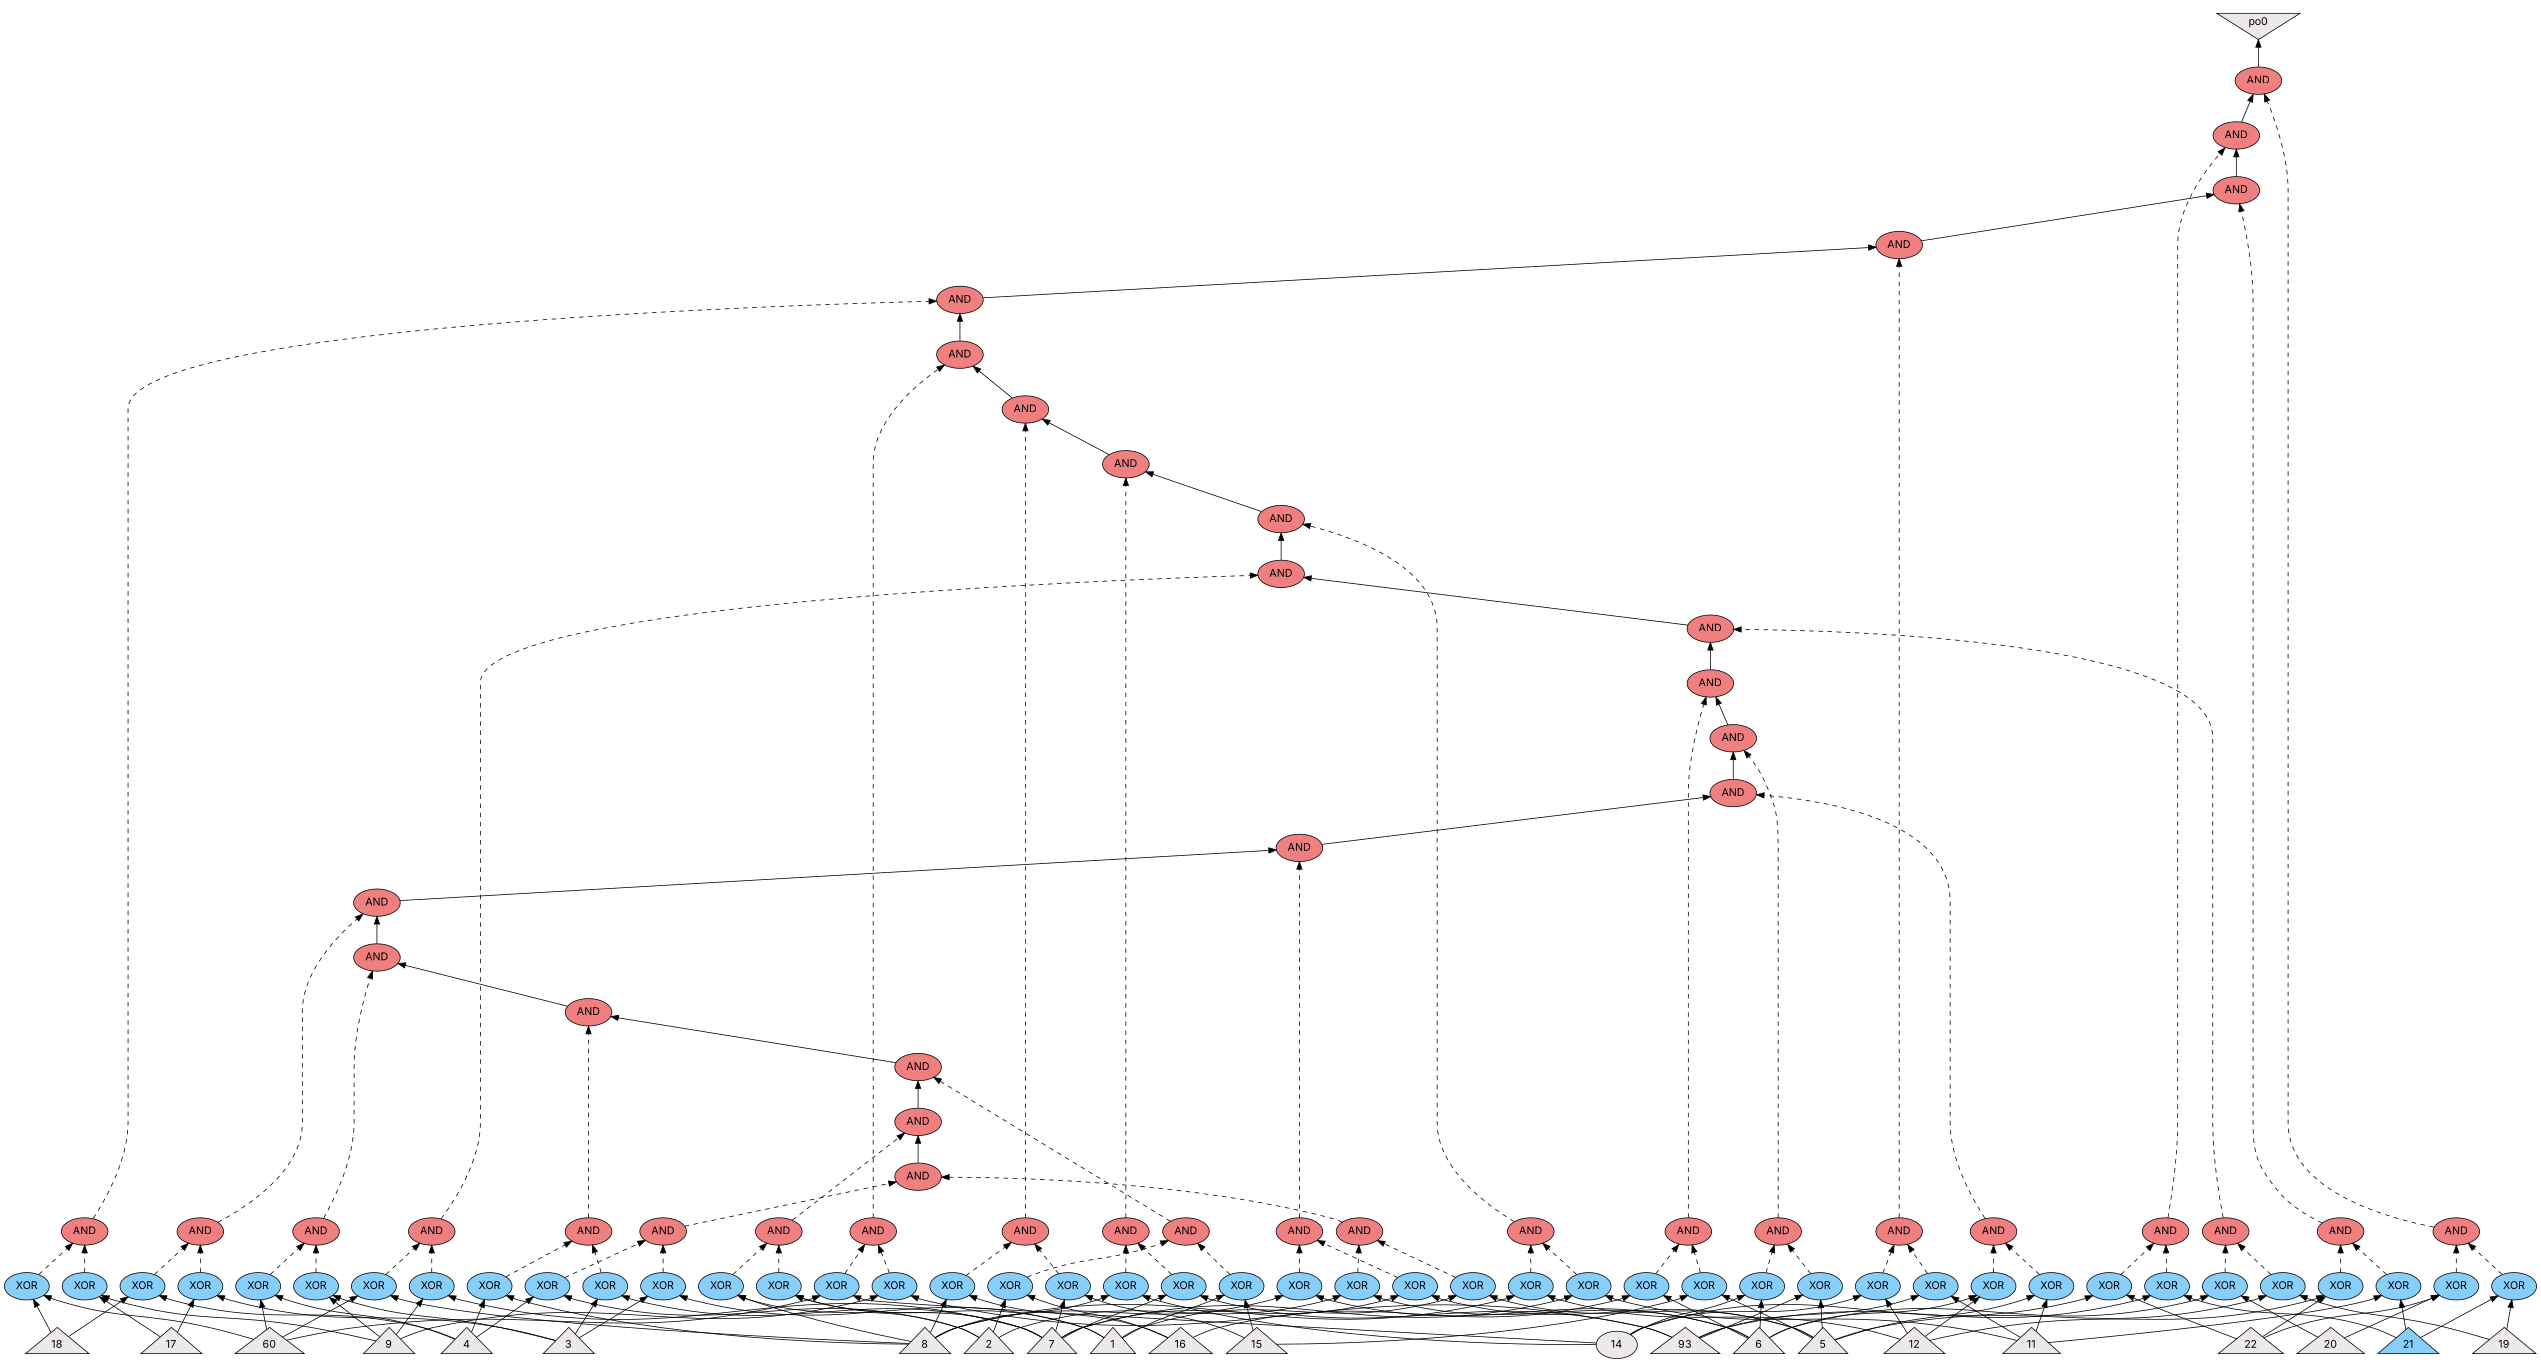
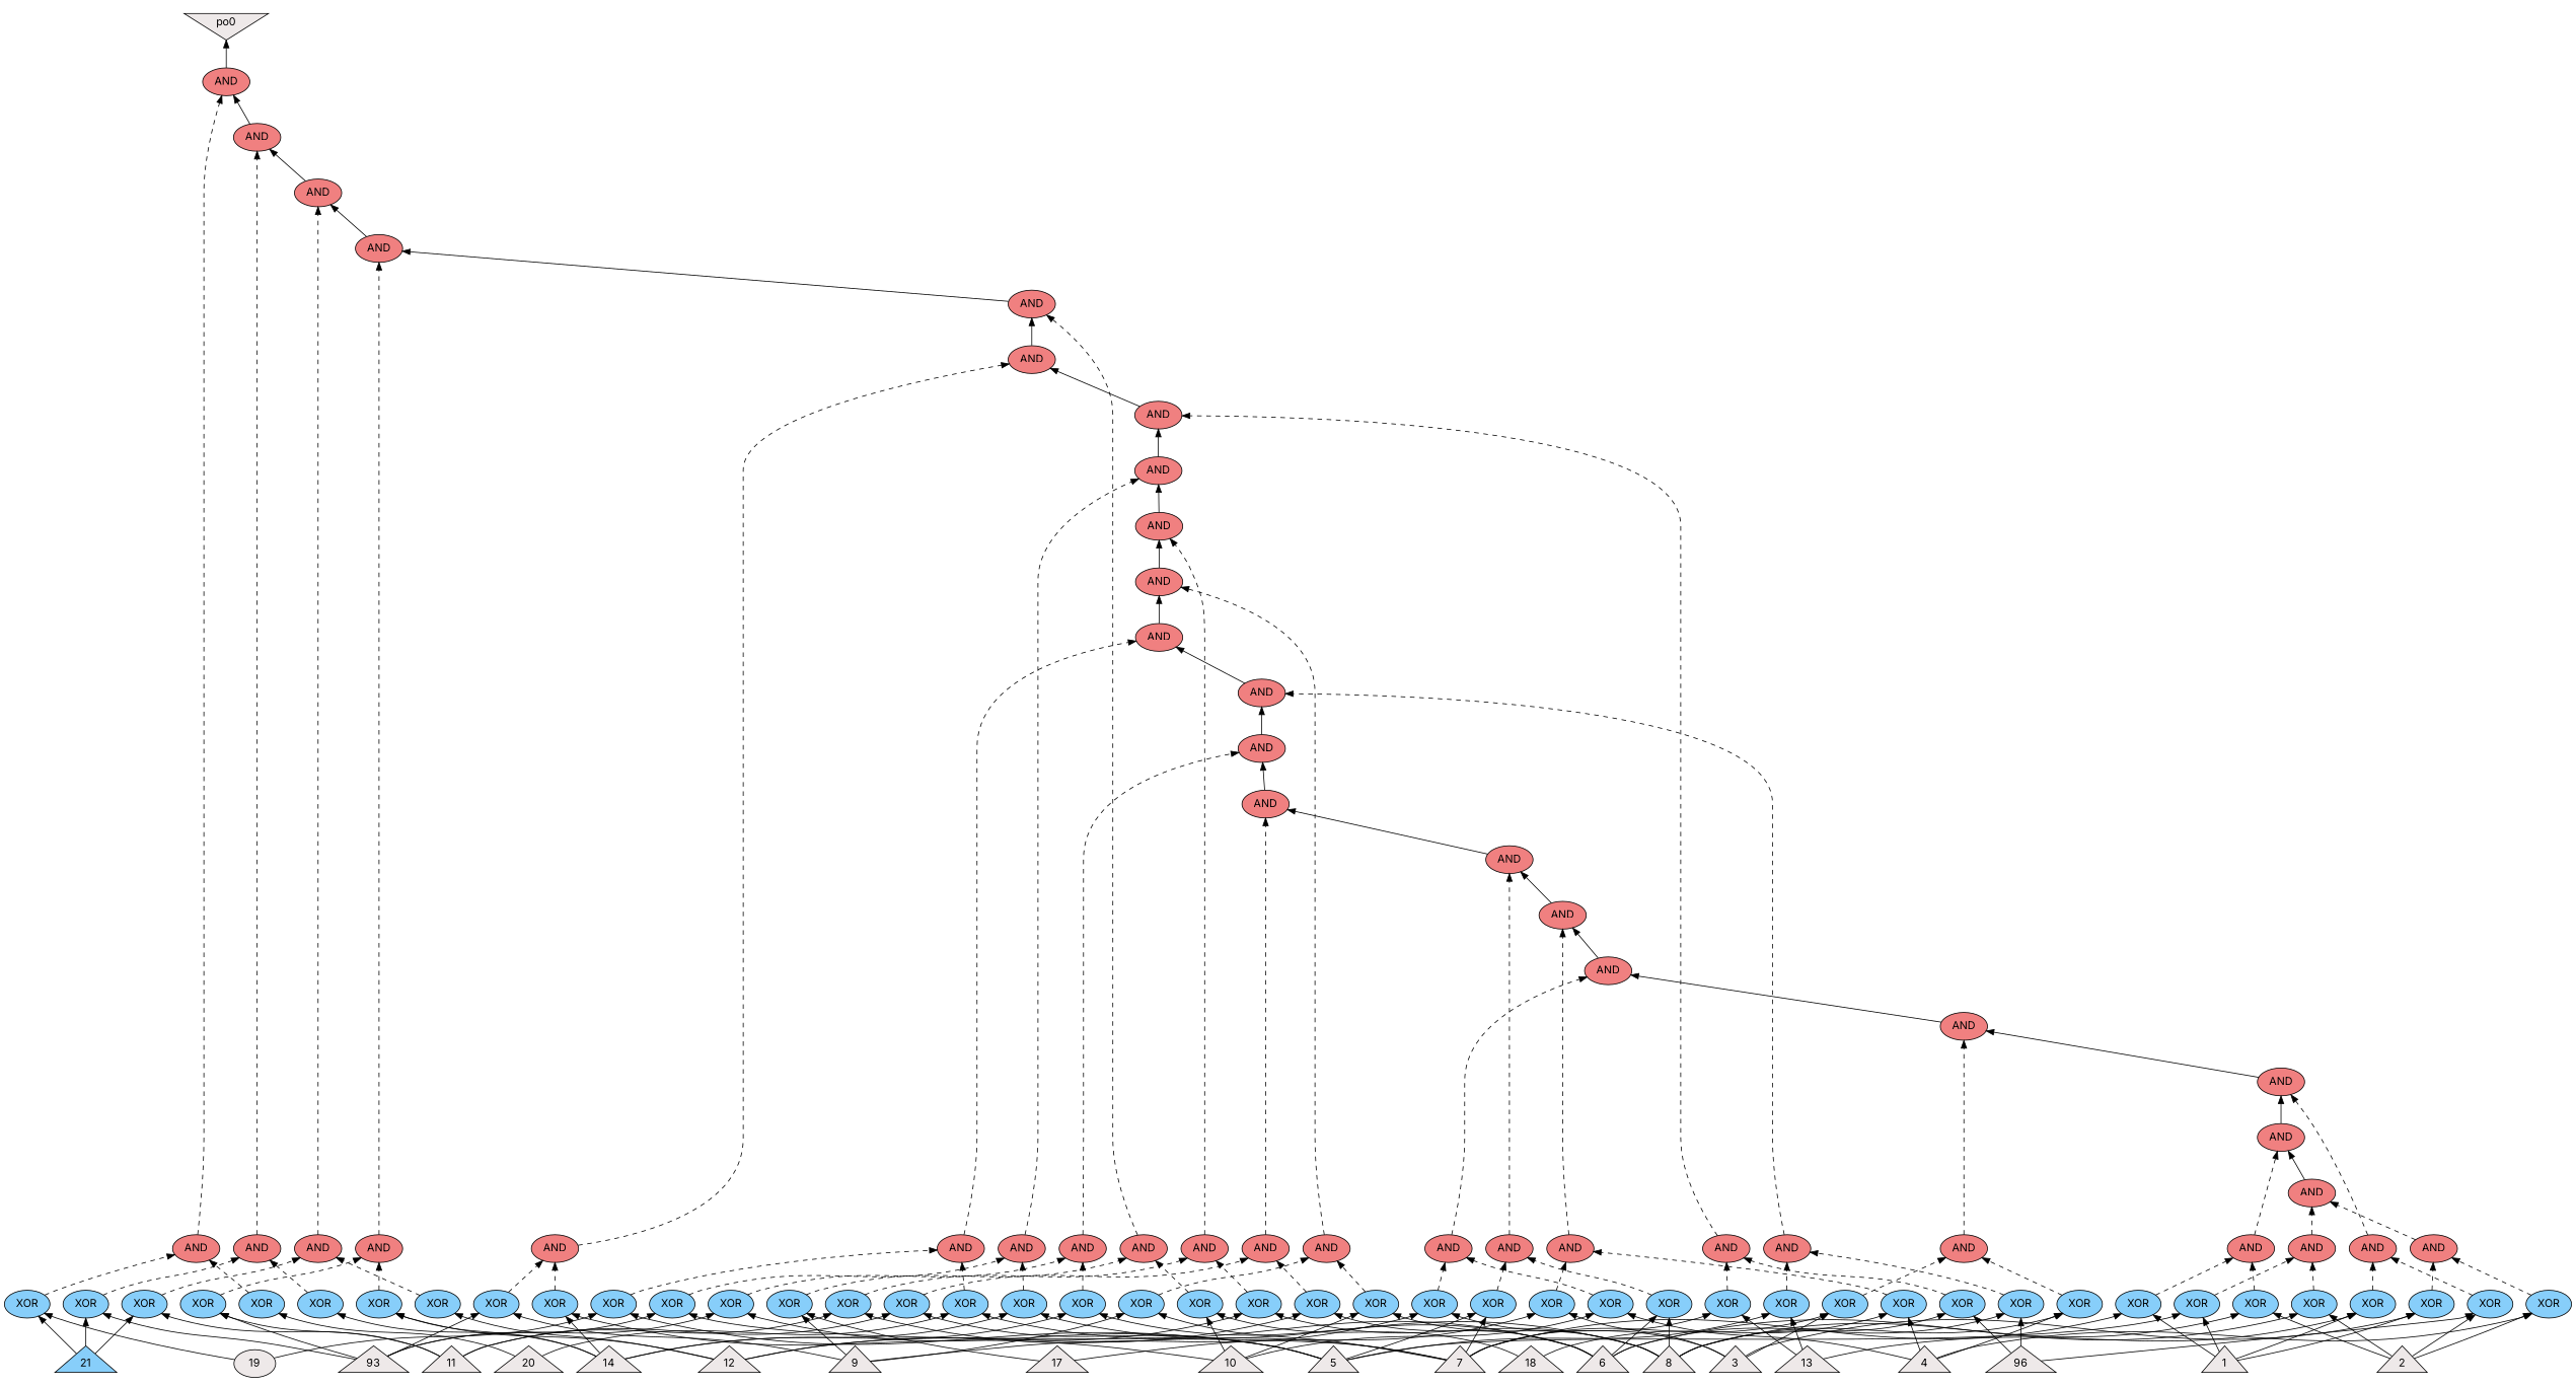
  digraph {
    fontname=Inter
    rankdir=BT
    node [fillcolor=lightskyblue fontname=Inter shape=ellipse style=filled]
    edge [fontname=Inter style=solid]
    n1 [fillcolor=snow2 label=1 shape=triangle]
    n2 [fillcolor=snow2 label=2 shape=triangle]
    n3 [fillcolor=snow2 label=3 shape=triangle]
    n4 [fillcolor=snow2 label=4 shape=triangle]
    n5 [fillcolor=snow2 label=5 shape=triangle]
    n6 [fillcolor=snow2 label=6 shape=triangle]
    n7 [fillcolor=snow2 label=7 shape=triangle]
    n8 [fillcolor=snow2 label=8 shape=triangle]
    n9 [fillcolor=snow2 label=9 shape=triangle]
-   n10 [fillcolor=snow2 label=60 shape=triangle]
+   n10 [fillcolor=snow2 label=10 shape=triangle]
    n11 [fillcolor=snow2 label=11 shape=triangle]
    n12 [fillcolor=snow2 label=12 shape=triangle]
    n13 [fillcolor=snow2 label=93 shape=triangle]
-   n14 [fillcolor=snow2 label=14]
-   n15 [fillcolor=snow2 label=15 shape=triangle]
-   n16 [fillcolor=snow2 label=16 shape=triangle]
+   n14 [fillcolor=snow2 label=14 shape=triangle]
+   n15 [fillcolor=snow2 label=13 shape=triangle]
+   n16 [fillcolor=snow2 label=96 shape=triangle]
    n17 [fillcolor=snow2 label=17 shape=triangle]
    n18 [fillcolor=snow2 label=18 shape=triangle]
-   n19 [fillcolor=snow2 label=19 shape=triangle]
+   n19 [fillcolor=snow2 label=19]
    n20 [fillcolor=snow2 label=20 shape=triangle]
    n21 [label=21 shape=triangle]
-   n22 [fillcolor=snow2 label=22 shape=triangle]
    n23 [label=XOR]
    n24 [label=XOR]
    n25 [label=XOR]
    n26 [label=XOR]
    n27 [label=XOR]
    n28 [label=XOR]
    n29 [label=XOR]
    n30 [label=XOR]
    n31 [label=XOR]
    n32 [label=XOR]
    n33 [label=XOR]
    n34 [label=XOR]
    n35 [label=XOR]
    n36 [label=XOR]
    n37 [label=XOR]
    n38 [label=XOR]
    n39 [label=XOR]
    n40 [label=XOR]
    n41 [label=XOR]
    n42 [label=XOR]
    n43 [label=XOR]
    n44 [label=XOR]
    n45 [label=XOR]
    n46 [label=XOR]
    n47 [label=XOR]
    n48 [label=XOR]
    n49 [label=XOR]
    n50 [label=XOR]
    n51 [label=XOR]
    n52 [label=XOR]
    n53 [label=XOR]
    n54 [label=XOR]
    n55 [label=XOR]
    n56 [label=XOR]
    n57 [label=XOR]
    n58 [label=XOR]
    n59 [label=XOR]
    n60 [label=XOR]
    n61 [label=XOR]
    n62 [label=XOR]
    n63 [label=XOR]
    n64 [label=XOR]
    n65 [label=XOR]
    n66 [label=XOR]
    n67 [fillcolor=lightcoral label=AND]
    n68 [fillcolor=lightcoral label=AND]
    n69 [fillcolor=lightcoral label=AND]
    n70 [fillcolor=lightcoral label=AND]
    n71 [fillcolor=lightcoral label=AND]
    n72 [fillcolor=lightcoral label=AND]
    n73 [fillcolor=lightcoral label=AND]
    n74 [fillcolor=lightcoral label=AND]
    n75 [fillcolor=lightcoral label=AND]
    n76 [fillcolor=lightcoral label=AND]
    n77 [fillcolor=lightcoral label=AND]
    n78 [fillcolor=lightcoral label=AND]
    n79 [fillcolor=lightcoral label=AND]
    n80 [fillcolor=lightcoral label=AND]
    n81 [fillcolor=lightcoral label=AND]
    n82 [fillcolor=lightcoral label=AND]
    n83 [fillcolor=lightcoral label=AND]
    n84 [fillcolor=lightcoral label=AND]
    n85 [fillcolor=lightcoral label=AND]
    n86 [fillcolor=lightcoral label=AND]
    n87 [fillcolor=lightcoral label=AND]
    n88 [fillcolor=lightcoral label=AND]
    n89 [fillcolor=lightcoral label=AND]
    n90 [fillcolor=lightcoral label=AND]
    n91 [fillcolor=lightcoral label=AND]
    n92 [fillcolor=lightcoral label=AND]
    n93 [fillcolor=lightcoral label=AND]
    n94 [fillcolor=lightcoral label=AND]
    n95 [fillcolor=lightcoral label=AND]
    n96 [fillcolor=lightcoral label=AND]
    n97 [fillcolor=lightcoral label=AND]
    n98 [fillcolor=lightcoral label=AND]
    n99 [fillcolor=lightcoral label=AND]
    n100 [fillcolor=lightcoral label=AND]
    n101 [fillcolor=lightcoral label=AND]
    n102 [fillcolor=lightcoral label=AND]
    n103 [fillcolor=lightcoral label=AND]
    n104 [fillcolor=lightcoral label=AND]
    n105 [fillcolor=lightcoral label=AND]
    n106 [fillcolor=lightcoral label=AND]
    n107 [fillcolor=lightcoral label=AND]
    n108 [fillcolor=lightcoral label=AND]
    n109 [fillcolor=lightcoral label=AND]
    po0 [fillcolor=snow2 shape=invtriangle]
    subgraph sub_1 {
      rank=same
      n1
      n2
      n3
      n4
      n5
      n6
      n7
      n8
      n9
      n10
      n11
      n12
      n13
      n14
      n15
      n16
      n17
      n18
      n19
      n20
      n21
-     n22
    }
    subgraph sub_2 {
      rank=same
      n23
      n24
      n25
      n26
      n27
      n28
      n29
      n30
      n31
      n32
      n33
      n34
      n35
      n36
      n37
      n38
      n39
      n40
      n41
      n42
      n43
      n44
      n45
      n46
      n47
      n48
      n49
      n50
      n51
      n52
      n53
      n54
      n55
      n56
      n57
      n58
      n59
      n60
      n61
      n62
      n63
      n64
      n65
      n66
    }
    subgraph sub_3 {
      rank=same
      n67
      n68
      n69
      n70
      n71
      n72
      n73
      n74
      n75
      n76
      n77
      n78
      n79
      n80
      n81
      n82
      n83
      n84
      n85
      n86
      n87
      n88
    }
    subgraph sub_4 {
      rank=same
      n89
    }
    subgraph sub_5 {
      rank=same
      n90
    }
    subgraph sub_6 {
      rank=same
      n91
    }
    subgraph sub_7 {
      rank=same
      n92
    }
    subgraph sub_8 {
      rank=same
      n93
    }
    subgraph sub_9 {
      rank=same
      n94
    }
    subgraph sub_10 {
      rank=same
      n95
    }
    subgraph sub_11 {
      rank=same
      n96
    }
    subgraph sub_12 {
      rank=same
      n97
    }
    subgraph sub_13 {
      rank=same
      n98
    }
    subgraph sub_14 {
      rank=same
      n99
    }
    subgraph sub_15 {
      rank=same
      n100
    }
    subgraph sub_16 {
      rank=same
      n101
    }
    subgraph sub_17 {
      rank=same
      n102
    }
    subgraph sub_18 {
      rank=same
      n103
    }
    subgraph sub_19 {
      rank=same
      n104
    }
    subgraph sub_20 {
      rank=same
      n105
    }
    subgraph sub_21 {
      rank=same
      n106
    }
    subgraph sub_22 {
      rank=same
      n107
    }
    subgraph sub_23 {
      rank=same
      n108
    }
    subgraph sub_24 {
      rank=same
      n109
    }
    subgraph sub_25 {
      rank=same
      po0
    }
    n1 -> n23
    n1 -> n25
    n1 -> n27
    n1 -> n29
    n2 -> n24
    n2 -> n26
    n2 -> n28
    n2 -> n30
    n3 -> n23
    n3 -> n31
    n3 -> n33
    n3 -> n35
    n4 -> n24
    n4 -> n32
    n4 -> n34
    n4 -> n36
    n5 -> n25
    n5 -> n37
    n5 -> n39
    n5 -> n41
    n5 -> n43
    n5 -> n45
    n6 -> n26
    n6 -> n38
    n6 -> n40
    n6 -> n42
    n6 -> n44
    n6 -> n46
    n7 -> n27
    n7 -> n31
    n7 -> n37
    n7 -> n47
    n7 -> n49
    n7 -> n51
    n7 -> n53
    n8 -> n28
    n8 -> n32
    n8 -> n38
    n8 -> n48
    n8 -> n50
    n8 -> n52
    n8 -> n54
    n9 -> n33
    n9 -> n47
    n9 -> n55
    n9 -> n57
    n10 -> n34
    n10 -> n48
    n10 -> n56
    n10 -> n58
    n11 -> n39
    n11 -> n49
    n11 -> n59
    n11 -> n61
    n12 -> n40
    n12 -> n50
    n12 -> n60
    n12 -> n62
    n13 -> n41
    n13 -> n51
    n13 -> n55
    n13 -> n59
    n13 -> n63
    n14 -> n42
    n14 -> n52
    n14 -> n56
    n14 -> n60
    n14 -> n64
    n15 -> n29
    n15 -> n43
    n15 -> n53
    n16 -> n30
    n16 -> n44
    n16 -> n54
    n17 -> n35
    n17 -> n57
    n18 -> n36
    n18 -> n58
    n19 -> n45
    n19 -> n65
    n20 -> n46
    n20 -> n66
    n21 -> n61
    n21 -> n63
    n21 -> n65
-   n22 -> n62
-   n22 -> n64
-   n22 -> n66
    n23 -> n67 [style=dashed]
    n24 -> n67 [style=dashed]
    n25 -> n68 [style=dashed]
    n26 -> n68 [style=dashed]
    n27 -> n69 [style=dashed]
    n28 -> n69 [style=dashed]
    n29 -> n70 [style=dashed]
    n30 -> n70 [style=dashed]
    n31 -> n71 [style=dashed]
    n32 -> n71 [style=dashed]
    n33 -> n72 [style=dashed]
    n34 -> n72 [style=dashed]
    n35 -> n73 [style=dashed]
    n36 -> n73 [style=dashed]
    n37 -> n74 [style=dashed]
    n38 -> n74 [style=dashed]
    n39 -> n75 [style=dashed]
    n40 -> n75 [style=dashed]
    n41 -> n76 [style=dashed]
    n42 -> n76 [style=dashed]
    n43 -> n77 [style=dashed]
    n44 -> n77 [style=dashed]
    n45 -> n78 [style=dashed]
    n46 -> n78 [style=dashed]
    n47 -> n79 [style=dashed]
    n48 -> n79 [style=dashed]
    n49 -> n80 [style=dashed]
    n50 -> n80 [style=dashed]
    n51 -> n81 [style=dashed]
    n52 -> n81 [style=dashed]
    n53 -> n82 [style=dashed]
    n54 -> n82 [style=dashed]
    n55 -> n83 [style=dashed]
    n56 -> n83 [style=dashed]
    n57 -> n84 [style=dashed]
    n58 -> n84 [style=dashed]
    n59 -> n85 [style=dashed]
    n60 -> n85 [style=dashed]
    n61 -> n86 [style=dashed]
    n62 -> n86 [style=dashed]
    n63 -> n87 [style=dashed]
    n64 -> n87 [style=dashed]
    n65 -> n88 [style=dashed]
    n66 -> n88 [style=dashed]
    n67 -> n89 [style=dashed]
    n68 -> n89 [style=dashed]
    n69 -> n90 [style=dashed]
    n70 -> n91 [style=dashed]
    n71 -> n92 [style=dashed]
    n72 -> n93 [style=dashed]
    n73 -> n94 [style=dashed]
    n74 -> n95 [style=dashed]
    n75 -> n96 [style=dashed]
    n76 -> n97 [style=dashed]
    n77 -> n98 [style=dashed]
    n78 -> n99 [style=dashed]
    n79 -> n100 [style=dashed]
    n80 -> n101 [style=dashed]
    n81 -> n102 [style=dashed]
    n82 -> n103 [style=dashed]
    n83 -> n104 [style=dashed]
    n84 -> n105 [style=dashed]
    n85 -> n106 [style=dashed]
    n86 -> n107 [style=dashed]
    n87 -> n108 [style=dashed]
    n88 -> n109 [style=dashed]
    n89 -> n90
    n90 -> n91
    n91 -> n92
    n92 -> n93
    n93 -> n94
    n94 -> n95
    n95 -> n96
    n96 -> n97
    n97 -> n98
    n98 -> n99
    n99 -> n100
    n100 -> n101
    n101 -> n102
    n102 -> n103
    n103 -> n104
    n104 -> n105
    n105 -> n106
    n106 -> n107
    n107 -> n108
    n108 -> n109
    n109 -> po0
  }
